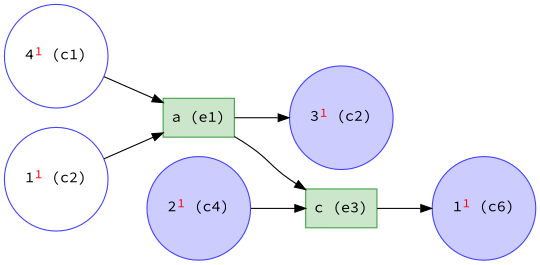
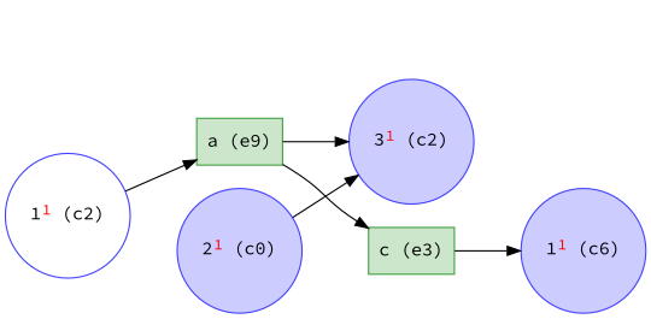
  digraph {
    fontname="Source Code Pro"
    rankdir=LR
    node [color="#4040ff" fillcolor="#ccccff" fontname="Source Code Pro" shape=circle style=filled]
    edge [fontname="Source Code Pro"]
-   n1 [fillcolor=transparent label=<4<FONT COLOR="red"><SUP>1</SUP></FONT>&nbsp;(c1)>]
-   n2 [color="#409f40" fillcolor="#cce6cc" label="a (e1)" shape=box]
+   n2 [color="#409f40" fillcolor="#cce6cc" label="a (e9)" shape=box]
    n3 [label=<3<FONT COLOR="red"><SUP>1</SUP></FONT>&nbsp;(c2)>]
    n4 [color="#409f40" fillcolor="#cce6cc" label="c (e3)" shape=box]
-   n5 [label=<2<FONT COLOR="red"><SUP>1</SUP></FONT>&nbsp;(c4)>]
+   n5 [label=<2<FONT COLOR="red"><SUP>1</SUP></FONT>&nbsp;(c0)>]
    n6 [fillcolor=transparent label=<1<FONT COLOR="red"><SUP>1</SUP></FONT>&nbsp;(c2)>]
    n7 [label=<1<FONT COLOR="red"><SUP>1</SUP></FONT>&nbsp;(c6)>]
-   n1 -> n2
    n2 -> n3
    n2 -> n4
    n4 -> n7
-   n5 -> n4
+   n5 -> n3
    n6 -> n2
  }
